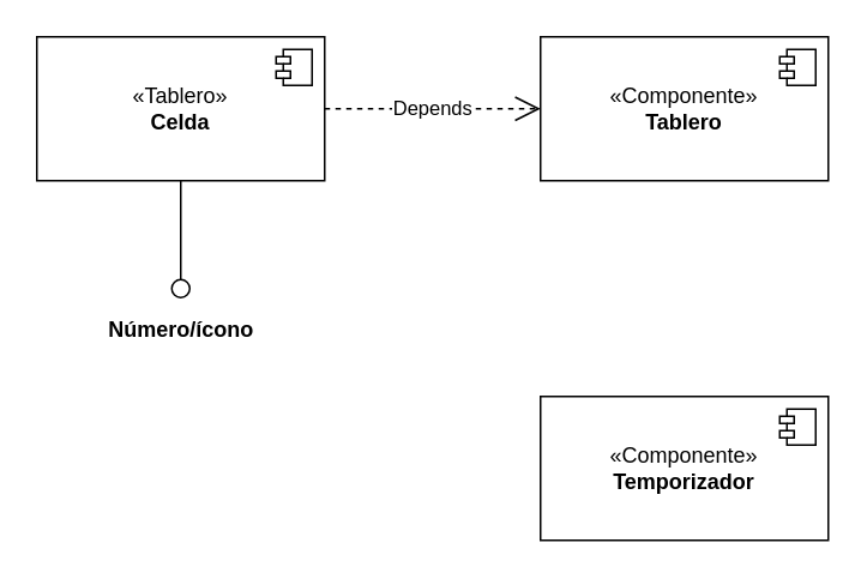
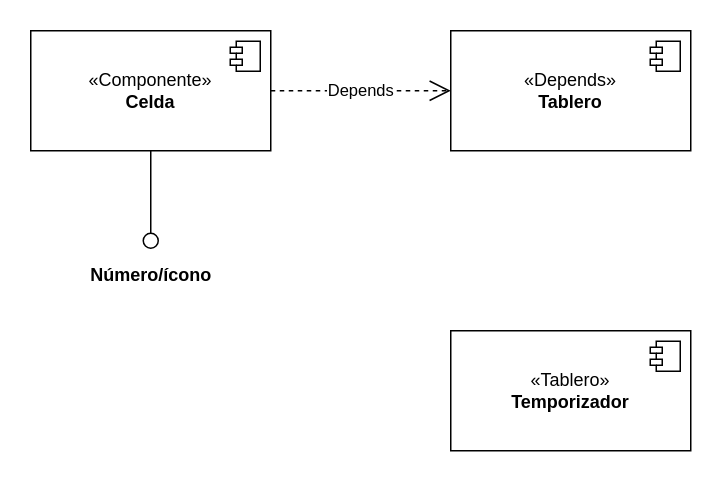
  <mxCell id="0" />
  <mxCell id="1" parent="0" />
- <mxCell id="2" value="«Tablero»&lt;br&gt;&lt;b&gt;Celda&lt;/b&gt;" style="html=1;dropTarget=0;whiteSpace=wrap;" vertex="1" parent="1"><mxGeometry x="20" y="20" width="160" height="80" as="geometry" /></mxCell>
+ <mxCell id="2" value="«Componente»&lt;br&gt;&lt;b&gt;Celda&lt;/b&gt;" style="html=1;dropTarget=0;whiteSpace=wrap;" vertex="1" parent="1"><mxGeometry x="20" y="20" width="160" height="80" as="geometry" /></mxCell>
  <mxCell id="3" value="" style="shape=module;jettyWidth=8;jettyHeight=4;" vertex="1" parent="2"><mxGeometry x="1" width="20" height="20" relative="1" as="geometry"><mxPoint x="-27" y="7" as="offset" /></mxGeometry></mxCell>
- <mxCell id="4" value="«Componente»&lt;br&gt;&lt;b&gt;Tablero&lt;/b&gt;" style="html=1;dropTarget=0;whiteSpace=wrap;" vertex="1" parent="1"><mxGeometry x="300" y="20" width="160" height="80" as="geometry" /></mxCell>
+ <mxCell id="4" value="«Depends»&lt;br&gt;&lt;b&gt;Tablero&lt;/b&gt;" style="html=1;dropTarget=0;whiteSpace=wrap;" vertex="1" parent="1"><mxGeometry x="300" y="20" width="160" height="80" as="geometry" /></mxCell>
  <mxCell id="5" value="" style="shape=module;jettyWidth=8;jettyHeight=4;" vertex="1" parent="4"><mxGeometry x="1" width="20" height="20" relative="1" as="geometry"><mxPoint x="-27" y="7" as="offset" /></mxGeometry></mxCell>
  <mxCell id="6" value="Depends" style="endArrow=open;endSize=12;dashed=1;html=1;rounded=0;entryX=0;entryY=0.5;entryDx=0;entryDy=0;" edge="1" parent="1" target="4"><mxGeometry width="160" relative="1" as="geometry"><mxPoint x="180" y="60" as="sourcePoint" /><mxPoint x="340" y="59.5" as="targetPoint" /></mxGeometry></mxCell>
- <mxCell id="7" value="«Componente»&lt;br&gt;&lt;b&gt;Temporizador&lt;/b&gt;" style="html=1;dropTarget=0;whiteSpace=wrap;" vertex="1" parent="1"><mxGeometry x="300" y="220" width="160" height="80" as="geometry" /></mxCell>
+ <mxCell id="7" value="«Tablero»&lt;br&gt;&lt;b&gt;Temporizador&lt;/b&gt;" style="html=1;dropTarget=0;whiteSpace=wrap;" vertex="1" parent="1"><mxGeometry x="300" y="220" width="160" height="80" as="geometry" /></mxCell>
  <mxCell id="8" value="" style="shape=module;jettyWidth=8;jettyHeight=4;" vertex="1" parent="7"><mxGeometry x="1" width="20" height="20" relative="1" as="geometry"><mxPoint x="-27" y="7" as="offset" /></mxGeometry></mxCell>
  <mxCell id="9" value="" style="rounded=0;orthogonalLoop=1;jettySize=auto;html=1;endArrow=oval;endFill=0;sketch=0;sourcePerimeterSpacing=0;targetPerimeterSpacing=0;endSize=10;exitX=0.5;exitY=1;exitDx=0;exitDy=0;" edge="1" parent="1" source="2"><mxGeometry relative="1" as="geometry"><mxPoint x="200" y="155" as="sourcePoint" /><mxPoint x="100" y="160" as="targetPoint" /></mxGeometry></mxCell>
  <mxCell id="10" value="Número/ícono" style="text;align=center;fontStyle=1;verticalAlign=middle;spacingLeft=3;spacingRight=3;strokeColor=none;rotatable=0;points=[[0,0.5],[1,0.5]];portConstraint=eastwest;html=1;" vertex="1" parent="1"><mxGeometry x="60" y="170" width="80" height="26" as="geometry" /></mxCell>
